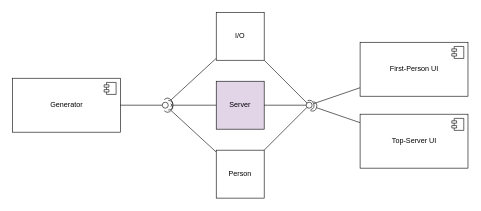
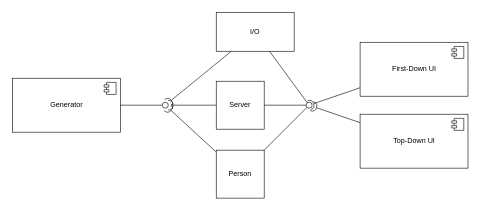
  <mxCell id="0" />
  <mxCell id="1" parent="0" />
  <mxCell id="2" value="Generator" style="html=1;dropTarget=0;" vertex="1" parent="1"><mxGeometry x="20" y="130" width="180" height="90" as="geometry" /></mxCell>
  <mxCell id="3" value="" style="shape=module;jettyWidth=8;jettyHeight=4;" vertex="1" parent="2"><mxGeometry x="1" width="20" height="20" relative="1" as="geometry"><mxPoint x="-27" y="7" as="offset" /></mxGeometry></mxCell>
  <mxCell id="4" value="" style="rounded=0;orthogonalLoop=1;jettySize=auto;html=1;endArrow=none;endFill=0;sketch=0;sourcePerimeterSpacing=0;targetPerimeterSpacing=0;" edge="1" target="6" parent="1" source="2"><mxGeometry relative="1" as="geometry"><mxPoint x="320" y="105" as="sourcePoint" /></mxGeometry></mxCell>
  <mxCell id="5" value="" style="rounded=0;orthogonalLoop=1;jettySize=auto;html=1;endArrow=halfCircle;endFill=0;endSize=6;strokeWidth=1;sketch=0;" edge="1" target="6" parent="1" source="12"><mxGeometry relative="1" as="geometry"><mxPoint x="480" y="10" as="sourcePoint" /><mxPoint x="610" y="80" as="targetPoint" /></mxGeometry></mxCell>
  <mxCell id="6" value="" style="ellipse;whiteSpace=wrap;html=1;align=center;aspect=fixed;resizable=0;points=[];outlineConnect=0;sketch=0;" vertex="1" parent="1"><mxGeometry x="270" y="170" width="10" height="10" as="geometry" /></mxCell>
  <mxCell id="7" value="" style="rounded=0;orthogonalLoop=1;jettySize=auto;html=1;endArrow=halfCircle;endFill=0;endSize=6;strokeWidth=1;sketch=0;" edge="1" parent="1" source="11" target="6"><mxGeometry relative="1" as="geometry"><mxPoint x="560" y="110" as="sourcePoint" /><mxPoint x="510" y="90" as="targetPoint" /></mxGeometry></mxCell>
  <mxCell id="8" value="" style="rounded=0;orthogonalLoop=1;jettySize=auto;html=1;endArrow=halfCircle;endFill=0;endSize=6;strokeWidth=1;sketch=0;" edge="1" parent="1" source="13" target="6"><mxGeometry relative="1" as="geometry"><mxPoint x="600" y="160" as="sourcePoint" /><mxPoint x="500" y="160" as="targetPoint" /></mxGeometry></mxCell>
- <mxCell id="9" value="First-Person UI" style="html=1;dropTarget=0;" vertex="1" parent="1"><mxGeometry x="600" y="70" width="180" height="90" as="geometry" /></mxCell>
+ <mxCell id="9" value="First-Down UI" style="html=1;dropTarget=0;" vertex="1" parent="1"><mxGeometry x="600" y="70" width="180" height="90" as="geometry" /></mxCell>
  <mxCell id="10" value="" style="shape=module;jettyWidth=8;jettyHeight=4;" vertex="1" parent="9"><mxGeometry x="1" width="20" height="20" relative="1" as="geometry"><mxPoint x="-27" y="7" as="offset" /></mxGeometry></mxCell>
- <mxCell id="11" value="Server" style="whiteSpace=wrap;html=1;aspect=fixed;fillColor=#e1d5e7;" vertex="1" parent="1"><mxGeometry x="360" y="135" width="80" height="80" as="geometry" /></mxCell>
- <mxCell id="12" value="I/O" style="whiteSpace=wrap;html=1;aspect=fixed;" vertex="1" parent="1"><mxGeometry x="360" y="20" width="80" height="80" as="geometry" /></mxCell>
+ <mxCell id="11" value="Server" style="whiteSpace=wrap;html=1;aspect=fixed;" vertex="1" parent="1"><mxGeometry x="360" y="135" width="80" height="80" as="geometry" /></mxCell>
+ <mxCell id="12" value="I/O" style="whiteSpace=wrap;html=1;aspect=fixed;" vertex="1" parent="1"><mxGeometry x="360" y="20" width="130" height="65" as="geometry" /></mxCell>
  <mxCell id="13" value="Person" style="whiteSpace=wrap;html=1;aspect=fixed;" vertex="1" parent="1"><mxGeometry x="360" y="250" width="80" height="80" as="geometry" /></mxCell>
- <mxCell id="14" value="Top-Server UI" style="html=1;dropTarget=0;" vertex="1" parent="1"><mxGeometry x="600" y="190" width="180" height="90" as="geometry" /></mxCell>
+ <mxCell id="14" value="Top-Down UI" style="html=1;dropTarget=0;" vertex="1" parent="1"><mxGeometry x="600" y="190" width="180" height="90" as="geometry" /></mxCell>
  <mxCell id="15" value="" style="shape=module;jettyWidth=8;jettyHeight=4;" vertex="1" parent="14"><mxGeometry x="1" width="20" height="20" relative="1" as="geometry"><mxPoint x="-27" y="7" as="offset" /></mxGeometry></mxCell>
  <mxCell id="16" value="" style="rounded=0;orthogonalLoop=1;jettySize=auto;html=1;endArrow=none;endFill=0;sketch=0;sourcePerimeterSpacing=0;targetPerimeterSpacing=0;" edge="1" target="18" parent="1" source="11"><mxGeometry relative="1" as="geometry"><mxPoint x="450" y="225" as="sourcePoint" /></mxGeometry></mxCell>
  <mxCell id="17" value="" style="rounded=0;orthogonalLoop=1;jettySize=auto;html=1;endArrow=halfCircle;endFill=0;entryX=0.5;entryY=0.5;endSize=6;strokeWidth=1;sketch=0;" edge="1" target="18" parent="1" source="9"><mxGeometry relative="1" as="geometry"><mxPoint x="490" y="225" as="sourcePoint" /></mxGeometry></mxCell>
  <mxCell id="18" value="" style="ellipse;whiteSpace=wrap;html=1;align=center;aspect=fixed;resizable=0;points=[];outlineConnect=0;sketch=0;" vertex="1" parent="1"><mxGeometry x="510" y="170" width="10" height="10" as="geometry" /></mxCell>
  <mxCell id="19" value="" style="rounded=0;orthogonalLoop=1;jettySize=auto;html=1;endArrow=none;endFill=0;sketch=0;sourcePerimeterSpacing=0;targetPerimeterSpacing=0;" edge="1" parent="1" target="18" source="13"><mxGeometry relative="1" as="geometry"><mxPoint x="460" y="235" as="sourcePoint" /></mxGeometry></mxCell>
  <mxCell id="20" value="" style="rounded=0;orthogonalLoop=1;jettySize=auto;html=1;endArrow=none;endFill=0;sketch=0;sourcePerimeterSpacing=0;targetPerimeterSpacing=0;" edge="1" parent="1" target="18" source="12"><mxGeometry relative="1" as="geometry"><mxPoint x="460" y="150" as="sourcePoint" /></mxGeometry></mxCell>
  <mxCell id="21" value="" style="rounded=0;orthogonalLoop=1;jettySize=auto;html=1;endArrow=halfCircle;endFill=0;endSize=6;strokeWidth=1;sketch=0;" edge="1" parent="1" target="18" source="14"><mxGeometry relative="1" as="geometry"><mxPoint x="540" y="275" as="sourcePoint" /></mxGeometry></mxCell>
